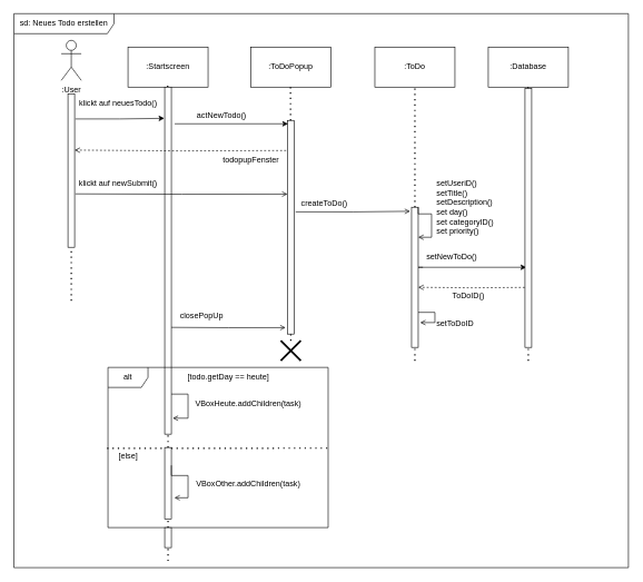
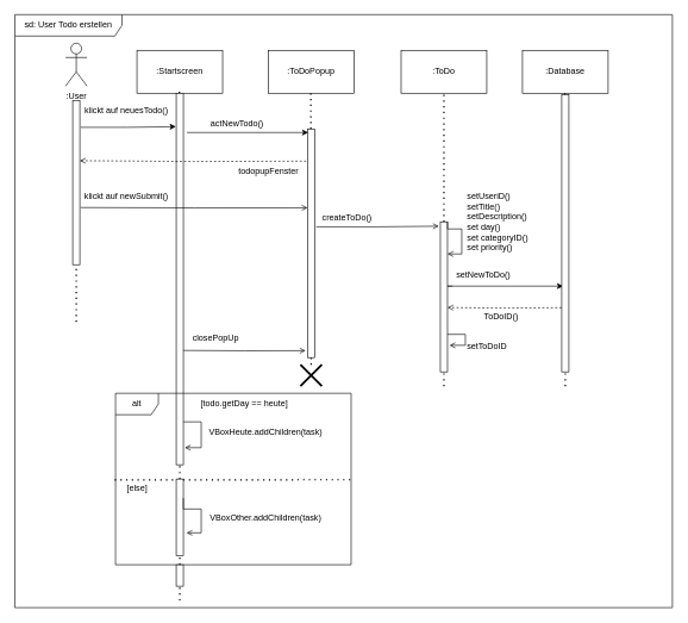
  <mxCell id="0" />
  <mxCell id="1" parent="0" />
  <mxCell id="2" value=":User" style="shape=umlActor;verticalLabelPosition=bottom;verticalAlign=top;html=1;outlineConnect=0;" vertex="1" parent="1"><mxGeometry x="91" y="60" width="30" height="60" as="geometry" /></mxCell>
  <mxCell id="3" value=":Startscreen" style="rounded=0;whiteSpace=wrap;html=1;" vertex="1" parent="1"><mxGeometry x="191" y="70" width="120" height="60" as="geometry" /></mxCell>
  <mxCell id="4" value=":ToDoPopup" style="rounded=0;whiteSpace=wrap;html=1;" vertex="1" parent="1"><mxGeometry x="375" y="70" width="120" height="60" as="geometry" /></mxCell>
  <mxCell id="5" value=":ToDo" style="rounded=0;whiteSpace=wrap;html=1;" vertex="1" parent="1"><mxGeometry x="561" y="70" width="120" height="60" as="geometry" /></mxCell>
  <mxCell id="6" value=":Database" style="rounded=0;whiteSpace=wrap;html=1;" vertex="1" parent="1"><mxGeometry x="731" y="70" width="120" height="60" as="geometry" /></mxCell>
  <mxCell id="7" value="" style="endArrow=none;dashed=1;html=1;dashPattern=1 3;strokeWidth=2;rounded=0;" edge="1" parent="1" source="16"><mxGeometry width="50" height="50" relative="1" as="geometry"><mxPoint x="250.5" y="444" as="sourcePoint" /><mxPoint x="250.5" y="124" as="targetPoint" /></mxGeometry></mxCell>
  <mxCell id="8" value="" style="endArrow=none;dashed=1;html=1;dashPattern=1 3;strokeWidth=2;rounded=0;" edge="1" parent="1" source="19"><mxGeometry width="50" height="50" relative="1" as="geometry"><mxPoint x="434.5" y="444" as="sourcePoint" /><mxPoint x="434.5" y="124" as="targetPoint" /></mxGeometry></mxCell>
  <mxCell id="9" value="" style="endArrow=none;dashed=1;html=1;dashPattern=1 3;strokeWidth=2;rounded=0;" edge="1" parent="1" source="30"><mxGeometry width="50" height="50" relative="1" as="geometry"><mxPoint x="621" y="450" as="sourcePoint" /><mxPoint x="621" y="130" as="targetPoint" /></mxGeometry></mxCell>
  <mxCell id="10" value="" style="endArrow=none;dashed=1;html=1;dashPattern=1 3;strokeWidth=2;rounded=0;" edge="1" parent="1"><mxGeometry width="50" height="50" relative="1" as="geometry"><mxPoint x="791" y="540" as="sourcePoint" /><mxPoint x="790.5" y="124" as="targetPoint" /></mxGeometry></mxCell>
  <mxCell id="11" value="" style="endArrow=none;dashed=1;html=1;dashPattern=1 3;strokeWidth=2;rounded=0;" edge="1" parent="1" target="13"><mxGeometry width="50" height="50" relative="1" as="geometry"><mxPoint x="106" y="450" as="sourcePoint" /><mxPoint x="75.64" y="140" as="targetPoint" /></mxGeometry></mxCell>
  <mxCell id="12" style="edgeStyle=orthogonalEdgeStyle;rounded=0;orthogonalLoop=1;jettySize=auto;html=1;exitX=1.117;exitY=0.164;exitDx=0;exitDy=0;endArrow=classic;endFill=1;exitPerimeter=0;entryX=-0.05;entryY=0.09;entryDx=0;entryDy=0;entryPerimeter=0;" edge="1" parent="1" source="13" target="16"><mxGeometry relative="1" as="geometry"><mxPoint x="241" y="170" as="targetPoint" /></mxGeometry></mxCell>
  <mxCell id="13" value="" style="rounded=0;whiteSpace=wrap;html=1;" vertex="1" parent="1"><mxGeometry x="101" y="140" width="10" height="230" as="geometry" /></mxCell>
  <mxCell id="14" value="&lt;div&gt;&lt;br&gt;&lt;/div&gt;&lt;div&gt;&lt;br&gt;&lt;/div&gt;" style="text;html=1;align=center;verticalAlign=middle;resizable=0;points=[];autosize=1;strokeColor=none;fillColor=none;" vertex="1" parent="1"><mxGeometry x="91" y="25" width="20" height="40" as="geometry" /></mxCell>
  <mxCell id="15" value="" style="endArrow=none;dashed=1;html=1;dashPattern=1 3;strokeWidth=2;rounded=0;" edge="1" parent="1" source="53" target="16"><mxGeometry width="50" height="50" relative="1" as="geometry"><mxPoint x="251" y="840" as="sourcePoint" /><mxPoint x="250.5" y="124" as="targetPoint" /></mxGeometry></mxCell>
  <mxCell id="16" value="" style="rounded=0;whiteSpace=wrap;html=1;" vertex="1" parent="1"><mxGeometry x="246" y="130" width="10" height="520" as="geometry" /></mxCell>
  <mxCell id="17" value="klickt auf neuesTodo()" style="text;html=1;align=center;verticalAlign=middle;resizable=0;points=[];autosize=1;strokeColor=none;fillColor=none;" vertex="1" parent="1"><mxGeometry x="106" y="140" width="140" height="30" as="geometry" /></mxCell>
  <mxCell id="18" value="" style="endArrow=none;dashed=1;html=1;dashPattern=1 3;strokeWidth=2;rounded=0;entryX=0.5;entryY=1;entryDx=0;entryDy=0;" edge="1" parent="1" source="51" target="19"><mxGeometry width="50" height="50" relative="1" as="geometry"><mxPoint x="435" y="540" as="sourcePoint" /><mxPoint x="434.5" y="124" as="targetPoint" /></mxGeometry></mxCell>
  <mxCell id="19" value="" style="rounded=0;whiteSpace=wrap;html=1;" vertex="1" parent="1"><mxGeometry x="430" y="180" width="10" height="320" as="geometry" /></mxCell>
  <mxCell id="20" style="edgeStyle=orthogonalEdgeStyle;rounded=0;orthogonalLoop=1;jettySize=auto;html=1;endArrow=classic;endFill=1;" edge="1" parent="1"><mxGeometry relative="1" as="geometry"><mxPoint x="261" y="185" as="sourcePoint" /><mxPoint x="431" y="185" as="targetPoint" /></mxGeometry></mxCell>
  <mxCell id="21" value="actNewTodo()" style="text;html=1;align=center;verticalAlign=middle;resizable=0;points=[];autosize=1;strokeColor=none;fillColor=none;" vertex="1" parent="1"><mxGeometry x="281" y="158" width="100" height="30" as="geometry" /></mxCell>
  <mxCell id="22" style="edgeStyle=orthogonalEdgeStyle;rounded=0;orthogonalLoop=1;jettySize=auto;html=1;exitX=1;exitY=0.5;exitDx=0;exitDy=0;entryX=-0.117;entryY=0.634;entryDx=0;entryDy=0;entryPerimeter=0;endArrow=open;endFill=0;" edge="1" parent="1"><mxGeometry relative="1" as="geometry"><mxPoint x="112.17" y="290" as="sourcePoint" /><mxPoint x="430" y="290.348" as="targetPoint" /></mxGeometry></mxCell>
  <mxCell id="23" value="klickt auf newSubmit()" style="text;html=1;align=center;verticalAlign=middle;resizable=0;points=[];autosize=1;strokeColor=none;fillColor=none;" vertex="1" parent="1"><mxGeometry x="106" y="260" width="140" height="30" as="geometry" /></mxCell>
  <mxCell id="24" style="edgeStyle=orthogonalEdgeStyle;rounded=0;orthogonalLoop=1;jettySize=auto;html=1;exitX=0;exitY=0.25;exitDx=0;exitDy=0;entryX=1.2;entryY=0.295;entryDx=0;entryDy=0;entryPerimeter=0;dashed=1;endArrow=open;endFill=0;" edge="1" parent="1"><mxGeometry relative="1" as="geometry"><mxPoint x="428" y="225.07" as="sourcePoint" /><mxPoint x="111" y="224.42" as="targetPoint" /></mxGeometry></mxCell>
  <mxCell id="25" value="todopupFenster" style="text;html=1;align=center;verticalAlign=middle;resizable=0;points=[];autosize=1;strokeColor=none;fillColor=none;" vertex="1" parent="1"><mxGeometry x="320" y="224" width="110" height="30" as="geometry" /></mxCell>
  <mxCell id="26" style="edgeStyle=orthogonalEdgeStyle;rounded=0;orthogonalLoop=1;jettySize=auto;html=1;endArrow=open;endFill=0;exitX=1.217;exitY=0.428;exitDx=0;exitDy=0;entryX=-0.217;entryY=0.029;entryDx=0;entryDy=0;entryPerimeter=0;exitPerimeter=0;" edge="1" parent="1" source="19" target="30"><mxGeometry relative="1" as="geometry"><mxPoint x="440" y="310" as="sourcePoint" /><mxPoint x="611" y="320" as="targetPoint" /></mxGeometry></mxCell>
  <mxCell id="27" value="" style="endArrow=none;dashed=1;html=1;dashPattern=1 3;strokeWidth=2;rounded=0;" edge="1" parent="1" target="30"><mxGeometry width="50" height="50" relative="1" as="geometry"><mxPoint x="621" y="540" as="sourcePoint" /><mxPoint x="621" y="130" as="targetPoint" /></mxGeometry></mxCell>
  <mxCell id="28" style="edgeStyle=orthogonalEdgeStyle;rounded=0;orthogonalLoop=1;jettySize=auto;html=1;entryX=0;entryY=0.75;entryDx=0;entryDy=0;" edge="1" parent="1"><mxGeometry relative="1" as="geometry"><mxPoint x="633" y="400" as="sourcePoint" /><mxPoint x="788" y="400" as="targetPoint" /><Array as="points"><mxPoint x="626" y="400" /></Array></mxGeometry></mxCell>
  <mxCell id="29" style="edgeStyle=orthogonalEdgeStyle;rounded=0;orthogonalLoop=1;jettySize=auto;html=1;exitX=1;exitY=0.75;exitDx=0;exitDy=0;entryX=1.283;entryY=0.823;entryDx=0;entryDy=0;entryPerimeter=0;endArrow=open;endFill=0;" edge="1" parent="1" source="30" target="30"><mxGeometry relative="1" as="geometry"><mxPoint x="651" y="500" as="targetPoint" /><Array as="points"><mxPoint x="651" y="468" /><mxPoint x="651" y="483" /></Array></mxGeometry></mxCell>
  <mxCell id="30" value="" style="rounded=0;whiteSpace=wrap;html=1;" vertex="1" parent="1"><mxGeometry x="616" y="310" width="10" height="210" as="geometry" /></mxCell>
  <mxCell id="31" value="createToDo()" style="text;html=1;align=center;verticalAlign=middle;resizable=0;points=[];autosize=1;strokeColor=none;fillColor=none;" vertex="1" parent="1"><mxGeometry x="440" y="290" width="90" height="30" as="geometry" /></mxCell>
  <mxCell id="32" value="&lt;div style=&quot;text-align: justify;&quot;&gt;&lt;span style=&quot;background-color: initial;&quot;&gt;setUseriD()&lt;/span&gt;&lt;/div&gt;&lt;div style=&quot;text-align: justify;&quot;&gt;&lt;span style=&quot;background-color: initial;&quot;&gt;setTitle()&lt;/span&gt;&lt;/div&gt;&lt;div style=&quot;text-align: justify;&quot;&gt;&lt;span style=&quot;background-color: initial;&quot;&gt;setDescription()&lt;/span&gt;&lt;/div&gt;&lt;div style=&quot;text-align: justify;&quot;&gt;set day()&lt;/div&gt;&lt;div style=&quot;text-align: justify;&quot;&gt;set categoryID()&lt;/div&gt;&lt;div style=&quot;text-align: justify;&quot;&gt;set priority()&lt;/div&gt;" style="text;html=1;align=center;verticalAlign=middle;resizable=0;points=[];autosize=1;strokeColor=none;fillColor=none;" vertex="1" parent="1"><mxGeometry x="641" y="260" width="110" height="100" as="geometry" /></mxCell>
  <mxCell id="33" value="" style="rounded=0;whiteSpace=wrap;html=1;" vertex="1" parent="1"><mxGeometry x="786" y="132" width="10" height="388" as="geometry" /></mxCell>
  <mxCell id="34" style="edgeStyle=orthogonalEdgeStyle;rounded=0;orthogonalLoop=1;jettySize=auto;html=1;endArrow=open;endFill=0;exitX=1;exitY=0;exitDx=0;exitDy=0;" edge="1" parent="1" source="30"><mxGeometry relative="1" as="geometry"><mxPoint x="626" y="280" as="sourcePoint" /><mxPoint x="626" y="355" as="targetPoint" /><Array as="points"><mxPoint x="626" y="320" /><mxPoint x="646" y="320" /><mxPoint x="646" y="355" /></Array></mxGeometry></mxCell>
  <mxCell id="35" value="setNewToDo()" style="text;html=1;align=center;verticalAlign=middle;resizable=0;points=[];autosize=1;strokeColor=none;fillColor=none;" vertex="1" parent="1"><mxGeometry x="626" y="370" width="100" height="30" as="geometry" /></mxCell>
  <mxCell id="36" style="edgeStyle=orthogonalEdgeStyle;rounded=0;orthogonalLoop=1;jettySize=auto;html=1;exitX=0;exitY=0.75;exitDx=0;exitDy=0;entryX=1.033;entryY=0.899;entryDx=0;entryDy=0;entryPerimeter=0;dashed=1;endArrow=open;endFill=0;" edge="1" parent="1"><mxGeometry relative="1" as="geometry"><mxPoint x="785.67" y="430.17" as="sourcePoint" /><mxPoint x="626" y="430" as="targetPoint" /></mxGeometry></mxCell>
  <mxCell id="37" value="ToDoID()" style="text;html=1;align=center;verticalAlign=middle;resizable=0;points=[];autosize=1;strokeColor=none;fillColor=none;" vertex="1" parent="1"><mxGeometry x="666" y="428" width="70" height="30" as="geometry" /></mxCell>
  <mxCell id="38" style="edgeStyle=orthogonalEdgeStyle;rounded=0;orthogonalLoop=1;jettySize=auto;html=1;exitX=1;exitY=0.75;exitDx=0;exitDy=0;entryX=-0.283;entryY=0.691;entryDx=0;entryDy=0;entryPerimeter=0;endArrow=open;endFill=0;" edge="1" parent="1"><mxGeometry relative="1" as="geometry"><mxPoint x="256" y="490" as="sourcePoint" /><mxPoint x="427.17" y="490.39" as="targetPoint" /></mxGeometry></mxCell>
  <mxCell id="39" value="closePopUp" style="text;html=1;align=center;verticalAlign=middle;resizable=0;points=[];autosize=1;strokeColor=none;fillColor=none;" vertex="1" parent="1"><mxGeometry x="256" y="458" width="90" height="30" as="geometry" /></mxCell>
  <mxCell id="40" value="alt" style="shape=umlFrame;whiteSpace=wrap;html=1;pointerEvents=0;" vertex="1" parent="1"><mxGeometry x="161" y="550" width="330" height="240" as="geometry" /></mxCell>
  <mxCell id="41" value="[todo.getDay == heute]" style="text;html=1;align=center;verticalAlign=middle;resizable=0;points=[];autosize=1;strokeColor=none;fillColor=none;" vertex="1" parent="1"><mxGeometry x="266" y="550" width="150" height="30" as="geometry" /></mxCell>
  <mxCell id="42" style="edgeStyle=orthogonalEdgeStyle;rounded=0;orthogonalLoop=1;jettySize=auto;html=1;entryX=1.2;entryY=0.954;entryDx=0;entryDy=0;entryPerimeter=0;endArrow=open;endFill=0;" edge="1" parent="1" target="16"><mxGeometry relative="1" as="geometry"><mxPoint x="256" y="590" as="sourcePoint" /><Array as="points"><mxPoint x="281" y="590" /><mxPoint x="281" y="626" /></Array></mxGeometry></mxCell>
  <mxCell id="43" value="VBoxHeute.addChildren(task)" style="text;html=1;align=center;verticalAlign=middle;resizable=0;points=[];autosize=1;strokeColor=none;fillColor=none;" vertex="1" parent="1"><mxGeometry x="281" y="590" width="180" height="30" as="geometry" /></mxCell>
  <mxCell id="44" value="" style="endArrow=none;dashed=1;html=1;dashPattern=1 3;strokeWidth=2;rounded=0;exitX=0.002;exitY=0.501;exitDx=0;exitDy=0;exitPerimeter=0;" edge="1" parent="1"><mxGeometry width="50" height="50" relative="1" as="geometry"><mxPoint x="159.7" y="671.2" as="sourcePoint" /><mxPoint x="491" y="671" as="targetPoint" /></mxGeometry></mxCell>
  <mxCell id="45" value="[else]" style="text;html=1;align=center;verticalAlign=middle;resizable=0;points=[];autosize=1;strokeColor=none;fillColor=none;" vertex="1" parent="1"><mxGeometry x="166" y="668" width="50" height="30" as="geometry" /></mxCell>
  <mxCell id="46" value="" style="rounded=0;whiteSpace=wrap;html=1;" vertex="1" parent="1"><mxGeometry x="246" y="670" width="10" height="107" as="geometry" /></mxCell>
  <mxCell id="47" style="edgeStyle=orthogonalEdgeStyle;rounded=0;orthogonalLoop=1;jettySize=auto;html=1;exitX=1;exitY=0.25;exitDx=0;exitDy=0;entryX=1.45;entryY=0.704;entryDx=0;entryDy=0;entryPerimeter=0;endArrow=open;endFill=0;" edge="1" parent="1" source="46" target="46"><mxGeometry relative="1" as="geometry"><Array as="points"><mxPoint x="256" y="712" /><mxPoint x="281" y="712" /><mxPoint x="281" y="745" /></Array></mxGeometry></mxCell>
  <mxCell id="48" value="VBoxOther.addChildren(task)" style="text;html=1;align=center;verticalAlign=middle;resizable=0;points=[];autosize=1;strokeColor=none;fillColor=none;" vertex="1" parent="1"><mxGeometry x="281" y="710" width="180" height="30" as="geometry" /></mxCell>
  <mxCell id="49" value="setToDoID" style="text;html=1;align=center;verticalAlign=middle;resizable=0;points=[];autosize=1;strokeColor=none;fillColor=none;" vertex="1" parent="1"><mxGeometry x="641" y="470" width="80" height="30" as="geometry" /></mxCell>
  <mxCell id="50" value="" style="endArrow=none;dashed=1;html=1;dashPattern=1 3;strokeWidth=2;rounded=0;entryX=0.5;entryY=1;entryDx=0;entryDy=0;" edge="1" parent="1" target="51"><mxGeometry width="50" height="50" relative="1" as="geometry"><mxPoint x="435" y="540" as="sourcePoint" /><mxPoint x="435" y="470" as="targetPoint" /></mxGeometry></mxCell>
  <mxCell id="51" value="" style="shape=umlDestroy;whiteSpace=wrap;html=1;strokeWidth=3;targetShapes=umlLifeline;" vertex="1" parent="1"><mxGeometry x="420" y="510" width="30" height="30" as="geometry" /></mxCell>
  <mxCell id="52" value="" style="endArrow=none;dashed=1;html=1;dashPattern=1 3;strokeWidth=2;rounded=0;" edge="1" parent="1" target="53"><mxGeometry width="50" height="50" relative="1" as="geometry"><mxPoint x="251" y="840" as="sourcePoint" /><mxPoint x="251" y="650" as="targetPoint" /></mxGeometry></mxCell>
  <mxCell id="53" value="" style="rounded=0;whiteSpace=wrap;html=1;" vertex="1" parent="1"><mxGeometry x="246" y="790" width="10" height="30" as="geometry" /></mxCell>
- <mxCell id="54" value="&lt;span style=&quot;text-wrap: nowrap;&quot;&gt;sd: Neues Todo erstellen&lt;/span&gt;" style="shape=umlFrame;whiteSpace=wrap;html=1;pointerEvents=0;width=150;height=30;" vertex="1" parent="1"><mxGeometry x="20" y="20" width="921" height="830" as="geometry" /></mxCell>
+ <mxCell id="54" value="&lt;span style=&quot;text-wrap: nowrap;&quot;&gt;sd: User Todo erstellen&lt;/span&gt;" style="shape=umlFrame;whiteSpace=wrap;html=1;pointerEvents=0;width=150;height=30;" vertex="1" parent="1"><mxGeometry x="20" y="20" width="921" height="830" as="geometry" /></mxCell>
